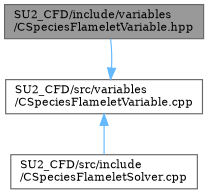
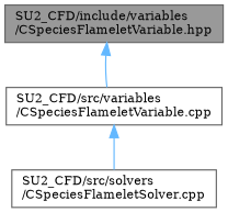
  digraph {
    fontname="DejaVu Serif"
    node [color=grey40 fillcolor=white fontname="DejaVu Serif" fontsize=10 shape=box style=filled]
    edge [color=steelblue1 dir=back fontname="DejaVu Serif" fontsize=10 labelfontname=Helvetica labelfontsize=10 style=solid]
    n1 [color=gray40 fillcolor=grey60 fontcolor=black height=0.2 label="SU2_CFD/include/variables\l/CSpeciesFlameletVariable.hpp" width=0.4]
    n2 [height=0.2 label="SU2_CFD/src/variables\l/CSpeciesFlameletVariable.cpp" width=0.4]
-   n3 [height=0.2 label="SU2_CFD/src/include\l/CSpeciesFlameletSolver.cpp" width=0.4]
-   n2 -> n1
+   n3 [height=0.2 label="SU2_CFD/src/solvers\l/CSpeciesFlameletSolver.cpp" width=0.4]
+   n1 -> n2
    n2 -> n3
  }
